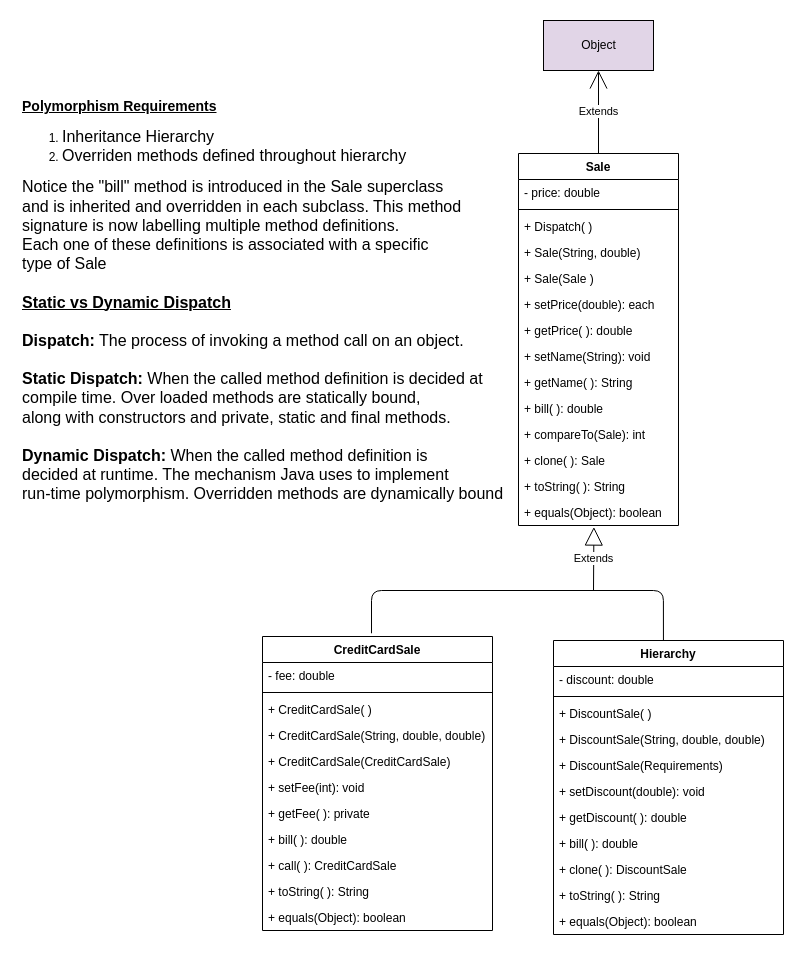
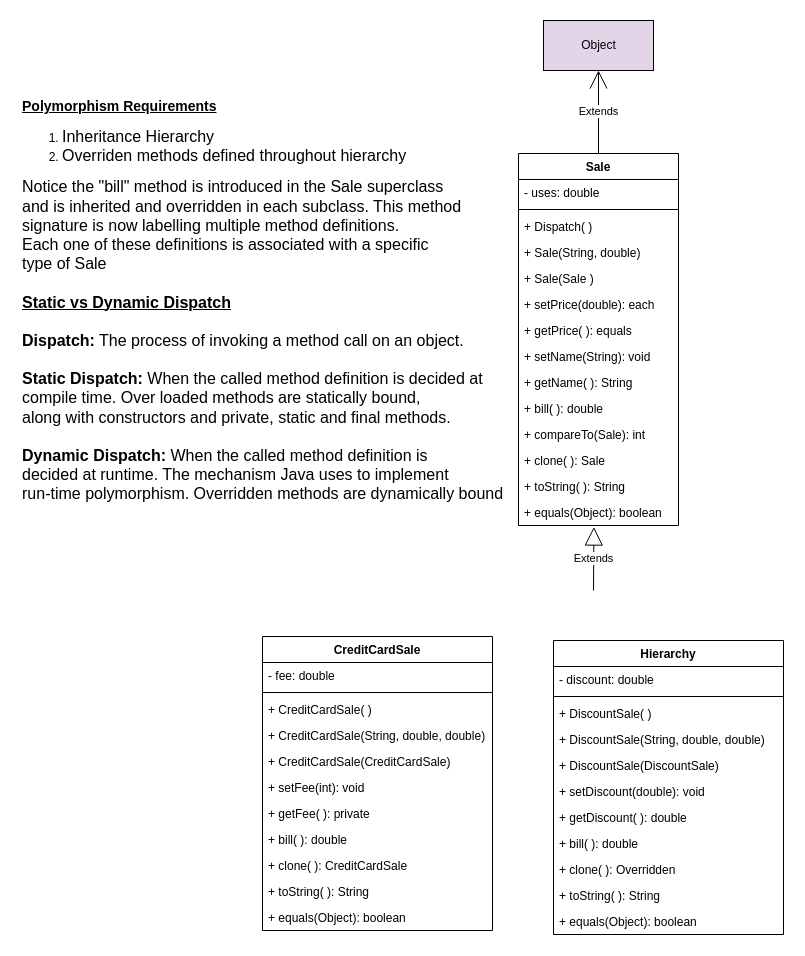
  <mxCell id="0" />
  <mxCell id="1" parent="0" />
  <mxCell id="2" value="Sale" style="swimlane;fontStyle=1;align=center;verticalAlign=top;childLayout=stackLayout;horizontal=1;startSize=26;horizontalStack=0;resizeParent=1;resizeParentMax=0;resizeLast=0;collapsible=1;marginBottom=0;" vertex="1" parent="1"><mxGeometry x="518" y="153" width="160" height="372" as="geometry" /></mxCell>
- <mxCell id="3" value="- price: double" style="text;strokeColor=none;fillColor=none;align=left;verticalAlign=top;spacingLeft=4;spacingRight=4;overflow=hidden;rotatable=0;points=[[0,0.5],[1,0.5]];portConstraint=eastwest;" vertex="1" parent="2"><mxGeometry y="26" width="160" height="26" as="geometry" /></mxCell>
+ <mxCell id="3" value="- uses: double" style="text;strokeColor=none;fillColor=none;align=left;verticalAlign=top;spacingLeft=4;spacingRight=4;overflow=hidden;rotatable=0;points=[[0,0.5],[1,0.5]];portConstraint=eastwest;" vertex="1" parent="2"><mxGeometry y="26" width="160" height="26" as="geometry" /></mxCell>
  <mxCell id="4" value="" style="line;strokeWidth=1;fillColor=none;align=left;verticalAlign=middle;spacingTop=-1;spacingLeft=3;spacingRight=3;rotatable=0;labelPosition=right;points=[];portConstraint=eastwest;" vertex="1" parent="2"><mxGeometry y="52" width="160" height="8" as="geometry" /></mxCell>
  <mxCell id="5" value="+ Dispatch( )" style="text;strokeColor=none;fillColor=none;align=left;verticalAlign=top;spacingLeft=4;spacingRight=4;overflow=hidden;rotatable=0;points=[[0,0.5],[1,0.5]];portConstraint=eastwest;" vertex="1" parent="2"><mxGeometry y="60" width="160" height="26" as="geometry" /></mxCell>
  <mxCell id="6" value="+ Sale(String, double)" style="text;strokeColor=none;fillColor=none;align=left;verticalAlign=top;spacingLeft=4;spacingRight=4;overflow=hidden;rotatable=0;points=[[0,0.5],[1,0.5]];portConstraint=eastwest;" vertex="1" parent="2"><mxGeometry y="86" width="160" height="26" as="geometry" /></mxCell>
  <mxCell id="7" value="+ Sale(Sale )" style="text;strokeColor=none;fillColor=none;align=left;verticalAlign=top;spacingLeft=4;spacingRight=4;overflow=hidden;rotatable=0;points=[[0,0.5],[1,0.5]];portConstraint=eastwest;" vertex="1" parent="2"><mxGeometry y="112" width="160" height="26" as="geometry" /></mxCell>
  <mxCell id="8" value="+ setPrice(double): each" style="text;strokeColor=none;fillColor=none;align=left;verticalAlign=top;spacingLeft=4;spacingRight=4;overflow=hidden;rotatable=0;points=[[0,0.5],[1,0.5]];portConstraint=eastwest;" vertex="1" parent="2"><mxGeometry y="138" width="160" height="26" as="geometry" /></mxCell>
- <mxCell id="9" value="+ getPrice( ): double" style="text;strokeColor=none;fillColor=none;align=left;verticalAlign=top;spacingLeft=4;spacingRight=4;overflow=hidden;rotatable=0;points=[[0,0.5],[1,0.5]];portConstraint=eastwest;" vertex="1" parent="2"><mxGeometry y="164" width="160" height="26" as="geometry" /></mxCell>
+ <mxCell id="9" value="+ getPrice( ): equals" style="text;strokeColor=none;fillColor=none;align=left;verticalAlign=top;spacingLeft=4;spacingRight=4;overflow=hidden;rotatable=0;points=[[0,0.5],[1,0.5]];portConstraint=eastwest;" vertex="1" parent="2"><mxGeometry y="164" width="160" height="26" as="geometry" /></mxCell>
  <mxCell id="10" value="+ setName(String): void" style="text;strokeColor=none;fillColor=none;align=left;verticalAlign=top;spacingLeft=4;spacingRight=4;overflow=hidden;rotatable=0;points=[[0,0.5],[1,0.5]];portConstraint=eastwest;" vertex="1" parent="2"><mxGeometry y="190" width="160" height="26" as="geometry" /></mxCell>
  <mxCell id="11" value="+ getName( ): String" style="text;strokeColor=none;fillColor=none;align=left;verticalAlign=top;spacingLeft=4;spacingRight=4;overflow=hidden;rotatable=0;points=[[0,0.5],[1,0.5]];portConstraint=eastwest;" vertex="1" parent="2"><mxGeometry y="216" width="160" height="26" as="geometry" /></mxCell>
  <mxCell id="12" value="+ bill( ): double" style="text;strokeColor=none;fillColor=none;align=left;verticalAlign=top;spacingLeft=4;spacingRight=4;overflow=hidden;rotatable=0;points=[[0,0.5],[1,0.5]];portConstraint=eastwest;" vertex="1" parent="2"><mxGeometry y="242" width="160" height="26" as="geometry" /></mxCell>
  <mxCell id="13" value="+ compareTo(Sale): int" style="text;strokeColor=none;fillColor=none;align=left;verticalAlign=top;spacingLeft=4;spacingRight=4;overflow=hidden;rotatable=0;points=[[0,0.5],[1,0.5]];portConstraint=eastwest;" vertex="1" parent="2"><mxGeometry y="268" width="160" height="26" as="geometry" /></mxCell>
  <mxCell id="14" value="+ clone( ): Sale" style="text;strokeColor=none;fillColor=none;align=left;verticalAlign=top;spacingLeft=4;spacingRight=4;overflow=hidden;rotatable=0;points=[[0,0.5],[1,0.5]];portConstraint=eastwest;" vertex="1" parent="2"><mxGeometry y="294" width="160" height="26" as="geometry" /></mxCell>
  <mxCell id="15" value="+ toString( ): String" style="text;strokeColor=none;fillColor=none;align=left;verticalAlign=top;spacingLeft=4;spacingRight=4;overflow=hidden;rotatable=0;points=[[0,0.5],[1,0.5]];portConstraint=eastwest;" vertex="1" parent="2"><mxGeometry y="320" width="160" height="26" as="geometry" /></mxCell>
  <mxCell id="16" value="+ equals(Object): boolean" style="text;strokeColor=none;fillColor=none;align=left;verticalAlign=top;spacingLeft=4;spacingRight=4;overflow=hidden;rotatable=0;points=[[0,0.5],[1,0.5]];portConstraint=eastwest;" vertex="1" parent="2"><mxGeometry y="346" width="160" height="26" as="geometry" /></mxCell>
  <mxCell id="17" value="Hierarchy" style="swimlane;fontStyle=1;align=center;verticalAlign=top;childLayout=stackLayout;horizontal=1;startSize=26;horizontalStack=0;resizeParent=1;resizeParentMax=0;resizeLast=0;collapsible=1;marginBottom=0;" vertex="1" parent="1"><mxGeometry x="553" y="640" width="230" height="294" as="geometry" /></mxCell>
  <mxCell id="18" value="- discount: double" style="text;strokeColor=none;fillColor=none;align=left;verticalAlign=top;spacingLeft=4;spacingRight=4;overflow=hidden;rotatable=0;points=[[0,0.5],[1,0.5]];portConstraint=eastwest;" vertex="1" parent="17"><mxGeometry y="26" width="230" height="26" as="geometry" /></mxCell>
  <mxCell id="19" value="" style="line;strokeWidth=1;fillColor=none;align=left;verticalAlign=middle;spacingTop=-1;spacingLeft=3;spacingRight=3;rotatable=0;labelPosition=right;points=[];portConstraint=eastwest;" vertex="1" parent="17"><mxGeometry y="52" width="230" height="8" as="geometry" /></mxCell>
  <mxCell id="20" value="+ DiscountSale( )" style="text;strokeColor=none;fillColor=none;align=left;verticalAlign=top;spacingLeft=4;spacingRight=4;overflow=hidden;rotatable=0;points=[[0,0.5],[1,0.5]];portConstraint=eastwest;" vertex="1" parent="17"><mxGeometry y="60" width="230" height="26" as="geometry" /></mxCell>
  <mxCell id="21" value="+ DiscountSale(String, double, double)" style="text;strokeColor=none;fillColor=none;align=left;verticalAlign=top;spacingLeft=4;spacingRight=4;overflow=hidden;rotatable=0;points=[[0,0.5],[1,0.5]];portConstraint=eastwest;" vertex="1" parent="17"><mxGeometry y="86" width="230" height="26" as="geometry" /></mxCell>
- <mxCell id="22" value="+ DiscountSale(Requirements)" style="text;strokeColor=none;fillColor=none;align=left;verticalAlign=top;spacingLeft=4;spacingRight=4;overflow=hidden;rotatable=0;points=[[0,0.5],[1,0.5]];portConstraint=eastwest;" vertex="1" parent="17"><mxGeometry y="112" width="230" height="26" as="geometry" /></mxCell>
+ <mxCell id="22" value="+ DiscountSale(DiscountSale)" style="text;strokeColor=none;fillColor=none;align=left;verticalAlign=top;spacingLeft=4;spacingRight=4;overflow=hidden;rotatable=0;points=[[0,0.5],[1,0.5]];portConstraint=eastwest;" vertex="1" parent="17"><mxGeometry y="112" width="230" height="26" as="geometry" /></mxCell>
  <mxCell id="23" value="+ setDiscount(double): void" style="text;strokeColor=none;fillColor=none;align=left;verticalAlign=top;spacingLeft=4;spacingRight=4;overflow=hidden;rotatable=0;points=[[0,0.5],[1,0.5]];portConstraint=eastwest;" vertex="1" parent="17"><mxGeometry y="138" width="230" height="26" as="geometry" /></mxCell>
  <mxCell id="24" value="+ getDiscount( ): double" style="text;strokeColor=none;fillColor=none;align=left;verticalAlign=top;spacingLeft=4;spacingRight=4;overflow=hidden;rotatable=0;points=[[0,0.5],[1,0.5]];portConstraint=eastwest;" vertex="1" parent="17"><mxGeometry y="164" width="230" height="26" as="geometry" /></mxCell>
  <mxCell id="25" value="+ bill( ): double" style="text;strokeColor=none;fillColor=none;align=left;verticalAlign=top;spacingLeft=4;spacingRight=4;overflow=hidden;rotatable=0;points=[[0,0.5],[1,0.5]];portConstraint=eastwest;" vertex="1" parent="17"><mxGeometry y="190" width="230" height="26" as="geometry" /></mxCell>
- <mxCell id="26" value="+ clone( ): DiscountSale" style="text;strokeColor=none;fillColor=none;align=left;verticalAlign=top;spacingLeft=4;spacingRight=4;overflow=hidden;rotatable=0;points=[[0,0.5],[1,0.5]];portConstraint=eastwest;" vertex="1" parent="17"><mxGeometry y="216" width="230" height="26" as="geometry" /></mxCell>
+ <mxCell id="26" value="+ clone( ): Overridden" style="text;strokeColor=none;fillColor=none;align=left;verticalAlign=top;spacingLeft=4;spacingRight=4;overflow=hidden;rotatable=0;points=[[0,0.5],[1,0.5]];portConstraint=eastwest;" vertex="1" parent="17"><mxGeometry y="216" width="230" height="26" as="geometry" /></mxCell>
  <mxCell id="27" value="+ toString( ): String" style="text;strokeColor=none;fillColor=none;align=left;verticalAlign=top;spacingLeft=4;spacingRight=4;overflow=hidden;rotatable=0;points=[[0,0.5],[1,0.5]];portConstraint=eastwest;" vertex="1" parent="17"><mxGeometry y="242" width="230" height="26" as="geometry" /></mxCell>
  <mxCell id="28" value="+ equals(Object): boolean" style="text;strokeColor=none;fillColor=none;align=left;verticalAlign=top;spacingLeft=4;spacingRight=4;overflow=hidden;rotatable=0;points=[[0,0.5],[1,0.5]];portConstraint=eastwest;" vertex="1" parent="17"><mxGeometry y="268" width="230" height="26" as="geometry" /></mxCell>
  <mxCell id="29" value="Object" style="html=1;fillColor=#e1d5e7;" vertex="1" parent="1"><mxGeometry x="543" y="20" width="110" height="50" as="geometry" /></mxCell>
  <mxCell id="30" value="Extends" style="endArrow=open;endSize=16;endFill=0;html=1;entryX=0.5;entryY=1;entryDx=0;entryDy=0;exitX=0.5;exitY=0;exitDx=0;exitDy=0;" edge="1" parent="1" source="2" target="29"><mxGeometry width="160" relative="1" as="geometry"><mxPoint x="718" y="250" as="sourcePoint" /><mxPoint x="878" y="250" as="targetPoint" /></mxGeometry></mxCell>
  <mxCell id="31" value="CreditCardSale" style="swimlane;fontStyle=1;align=center;verticalAlign=top;childLayout=stackLayout;horizontal=1;startSize=26;horizontalStack=0;resizeParent=1;resizeParentMax=0;resizeLast=0;collapsible=1;marginBottom=0;" vertex="1" parent="1"><mxGeometry x="262" y="636" width="230" height="294" as="geometry" /></mxCell>
  <mxCell id="32" value="- fee: double" style="text;strokeColor=none;fillColor=none;align=left;verticalAlign=top;spacingLeft=4;spacingRight=4;overflow=hidden;rotatable=0;points=[[0,0.5],[1,0.5]];portConstraint=eastwest;" vertex="1" parent="31"><mxGeometry y="26" width="230" height="26" as="geometry" /></mxCell>
  <mxCell id="33" value="" style="line;strokeWidth=1;fillColor=none;align=left;verticalAlign=middle;spacingTop=-1;spacingLeft=3;spacingRight=3;rotatable=0;labelPosition=right;points=[];portConstraint=eastwest;" vertex="1" parent="31"><mxGeometry y="52" width="230" height="8" as="geometry" /></mxCell>
  <mxCell id="34" value="+ CreditCardSale( )" style="text;strokeColor=none;fillColor=none;align=left;verticalAlign=top;spacingLeft=4;spacingRight=4;overflow=hidden;rotatable=0;points=[[0,0.5],[1,0.5]];portConstraint=eastwest;" vertex="1" parent="31"><mxGeometry y="60" width="230" height="26" as="geometry" /></mxCell>
  <mxCell id="35" value="+ CreditCardSale(String, double, double)" style="text;strokeColor=none;fillColor=none;align=left;verticalAlign=top;spacingLeft=4;spacingRight=4;overflow=hidden;rotatable=0;points=[[0,0.5],[1,0.5]];portConstraint=eastwest;" vertex="1" parent="31"><mxGeometry y="86" width="230" height="26" as="geometry" /></mxCell>
  <mxCell id="36" value="+ CreditCardSale(CreditCardSale)" style="text;strokeColor=none;fillColor=none;align=left;verticalAlign=top;spacingLeft=4;spacingRight=4;overflow=hidden;rotatable=0;points=[[0,0.5],[1,0.5]];portConstraint=eastwest;" vertex="1" parent="31"><mxGeometry y="112" width="230" height="26" as="geometry" /></mxCell>
  <mxCell id="37" value="+ setFee(int): void" style="text;strokeColor=none;fillColor=none;align=left;verticalAlign=top;spacingLeft=4;spacingRight=4;overflow=hidden;rotatable=0;points=[[0,0.5],[1,0.5]];portConstraint=eastwest;" vertex="1" parent="31"><mxGeometry y="138" width="230" height="26" as="geometry" /></mxCell>
  <mxCell id="38" value="+ getFee( ): private" style="text;strokeColor=none;fillColor=none;align=left;verticalAlign=top;spacingLeft=4;spacingRight=4;overflow=hidden;rotatable=0;points=[[0,0.5],[1,0.5]];portConstraint=eastwest;" vertex="1" parent="31"><mxGeometry y="164" width="230" height="26" as="geometry" /></mxCell>
  <mxCell id="39" value="+ bill( ): double" style="text;strokeColor=none;fillColor=none;align=left;verticalAlign=top;spacingLeft=4;spacingRight=4;overflow=hidden;rotatable=0;points=[[0,0.5],[1,0.5]];portConstraint=eastwest;" vertex="1" parent="31"><mxGeometry y="190" width="230" height="26" as="geometry" /></mxCell>
- <mxCell id="40" value="+ call( ): CreditCardSale" style="text;strokeColor=none;fillColor=none;align=left;verticalAlign=top;spacingLeft=4;spacingRight=4;overflow=hidden;rotatable=0;points=[[0,0.5],[1,0.5]];portConstraint=eastwest;" vertex="1" parent="31"><mxGeometry y="216" width="230" height="26" as="geometry" /></mxCell>
+ <mxCell id="40" value="+ clone( ): CreditCardSale" style="text;strokeColor=none;fillColor=none;align=left;verticalAlign=top;spacingLeft=4;spacingRight=4;overflow=hidden;rotatable=0;points=[[0,0.5],[1,0.5]];portConstraint=eastwest;" vertex="1" parent="31"><mxGeometry y="216" width="230" height="26" as="geometry" /></mxCell>
  <mxCell id="41" value="+ toString( ): String" style="text;strokeColor=none;fillColor=none;align=left;verticalAlign=top;spacingLeft=4;spacingRight=4;overflow=hidden;rotatable=0;points=[[0,0.5],[1,0.5]];portConstraint=eastwest;" vertex="1" parent="31"><mxGeometry y="242" width="230" height="26" as="geometry" /></mxCell>
  <mxCell id="42" value="+ equals(Object): boolean" style="text;strokeColor=none;fillColor=none;align=left;verticalAlign=top;spacingLeft=4;spacingRight=4;overflow=hidden;rotatable=0;points=[[0,0.5],[1,0.5]];portConstraint=eastwest;" vertex="1" parent="31"><mxGeometry y="268" width="230" height="26" as="geometry" /></mxCell>
- <mxCell id="43" value="" style="endArrow=none;html=1;edgeStyle=orthogonalEdgeStyle;entryX=0.478;entryY=0;entryDx=0;entryDy=0;entryPerimeter=0;exitX=0.474;exitY=-0.011;exitDx=0;exitDy=0;exitPerimeter=0;" edge="1" parent="1" source="31" target="17"><mxGeometry relative="1" as="geometry"><mxPoint x="183" y="630" as="sourcePoint" /><mxPoint x="663" y="630" as="targetPoint" /><Array as="points"><mxPoint x="371" y="590" /><mxPoint x="663" y="590" /></Array></mxGeometry></mxCell>
  <mxCell id="44" value="Extends" style="endArrow=block;endSize=16;endFill=0;html=1;entryX=0.565;entryY=1.059;entryDx=0;entryDy=0;entryPerimeter=0;" edge="1" parent="1"><mxGeometry width="160" relative="1" as="geometry"><mxPoint x="593" y="590" as="sourcePoint" /><mxPoint x="593.4" y="526.534" as="targetPoint" /></mxGeometry></mxCell>
  <mxCell id="45" value="&lt;font style=&quot;font-size: 14px&quot;&gt;&lt;b&gt;&lt;u&gt;Polymorphism Requirements&lt;/u&gt;&lt;/b&gt;&lt;br&gt;&lt;/font&gt;&lt;ol&gt;&lt;li&gt;&lt;font size=&quot;3&quot;&gt;Inheritance Hierarchy&lt;/font&gt;&lt;/li&gt;&lt;li&gt;&lt;font size=&quot;3&quot;&gt;Overriden methods defined throughout hierarchy&lt;/font&gt;&lt;/li&gt;&lt;/ol&gt;&lt;font size=&quot;3&quot;&gt;Notice the &quot;bill&quot; method is introduced in the Sale superclass&lt;br&gt;and is inherited and overridden in each subclass. This method&lt;br&gt;signature is now labelling multiple method definitions. &lt;br&gt;Each one of these definitions is associated with a specific &lt;br&gt;type of Sale&amp;nbsp;&lt;br&gt;&lt;br&gt;&lt;/font&gt;&lt;div&gt;&lt;b&gt;&lt;u&gt;&lt;font size=&quot;3&quot;&gt;Static vs Dynamic Dispatch&lt;/font&gt;&lt;/u&gt;&lt;/b&gt;&lt;/div&gt;&lt;div&gt;&lt;font size=&quot;3&quot;&gt;&lt;br&gt;&lt;/font&gt;&lt;/div&gt;&lt;div&gt;&lt;font size=&quot;3&quot;&gt;&lt;b&gt;Dispatch:&lt;/b&gt; The process of invoking a method call on an object.&lt;/font&gt;&lt;/div&gt;&lt;div&gt;&lt;font size=&quot;3&quot;&gt;&lt;br&gt;&lt;b&gt;Static Dispatch:&lt;/b&gt; When the called method definition is decided at&amp;nbsp;&lt;/font&gt;&lt;/div&gt;&lt;div&gt;&lt;font size=&quot;3&quot;&gt;compile time. Over loaded methods are statically bound,&amp;nbsp;&lt;/font&gt;&lt;/div&gt;&lt;div&gt;&lt;font size=&quot;3&quot;&gt;along with constructors and private, static and final methods.&lt;/font&gt;&lt;/div&gt;&lt;div&gt;&lt;font size=&quot;3&quot;&gt;&lt;br&gt;&lt;/font&gt;&lt;/div&gt;&lt;div&gt;&lt;font size=&quot;3&quot;&gt;&lt;b&gt;Dynamic Dispatch:&lt;/b&gt; When the called method definition is&amp;nbsp;&lt;/font&gt;&lt;/div&gt;&lt;div&gt;&lt;font size=&quot;3&quot;&gt;decided at runtime. The mechanism Java uses to implement&amp;nbsp;&lt;/font&gt;&lt;/div&gt;&lt;div&gt;&lt;font size=&quot;3&quot;&gt;run-time polymorphism. Overridden methods are dynamically bound&lt;/font&gt;&lt;/div&gt;&lt;font size=&quot;3&quot;&gt;&lt;br&gt;&lt;/font&gt;" style="text;html=1;resizable=0;autosize=1;align=left;verticalAlign=middle;points=[];fillColor=none;strokeColor=none;rounded=0;" vertex="1" parent="1"><mxGeometry x="20" y="135" width="500" height="350" as="geometry" /></mxCell>
